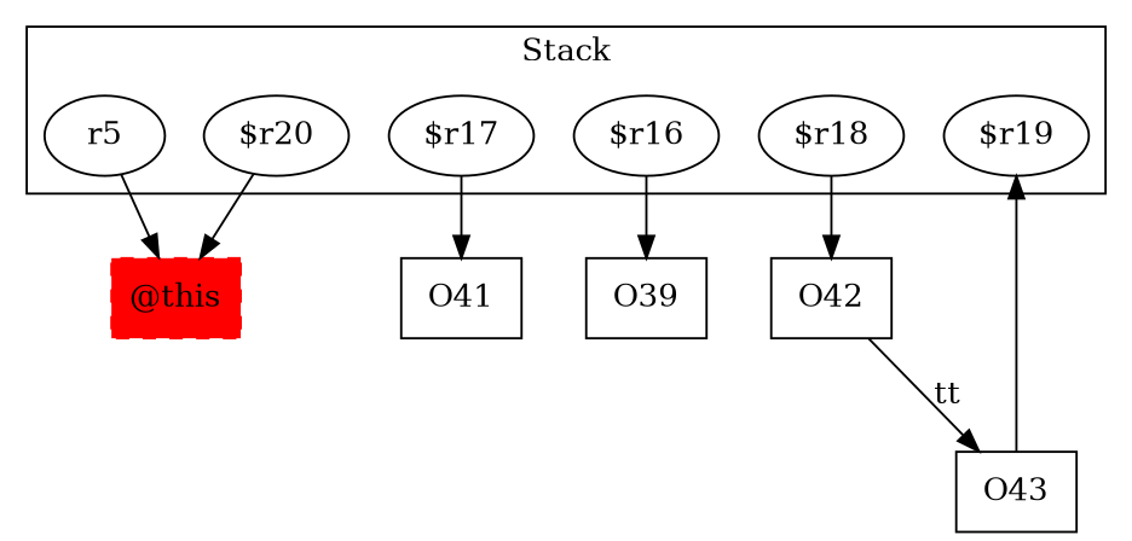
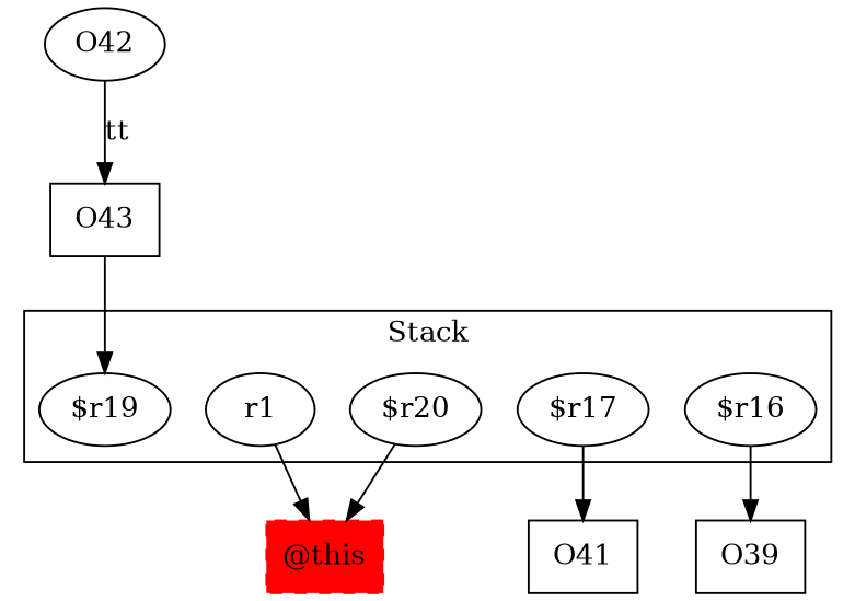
  digraph {
    rankDir=LR
-   r1 [label=r5]
+   r1
    "$r20"
    "$r17"
    "$r16"
    "$r19"
-   "$r18"
    "@this" [color=red shape=box style="filled,dashed"]
    O41 [shape=box]
    O39 [shape=box]
-   O42 [shape=box]
+   O42 [shape=ellipse]
    O43 [shape=box]
    subgraph cluster_1 {
      label=Stack
      r1
      "$r20"
      "$r17"
      "$r16"
      "$r19"
-     "$r18"
    }
    r1 -> "@this"
    "$r20" -> "@this"
    "$r17" -> O41
    "$r16" -> O39
-   "$r18" -> O42
    O42 -> O43 [label=tt weight=0.2]
    O43 -> "$r19"
  }
